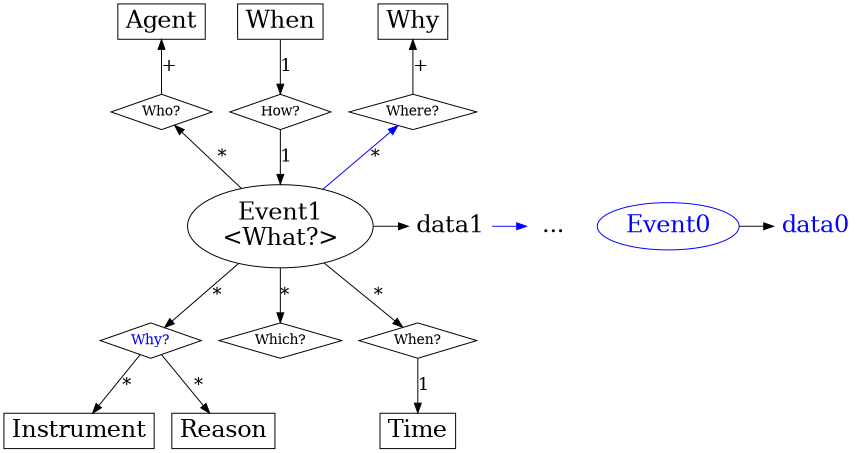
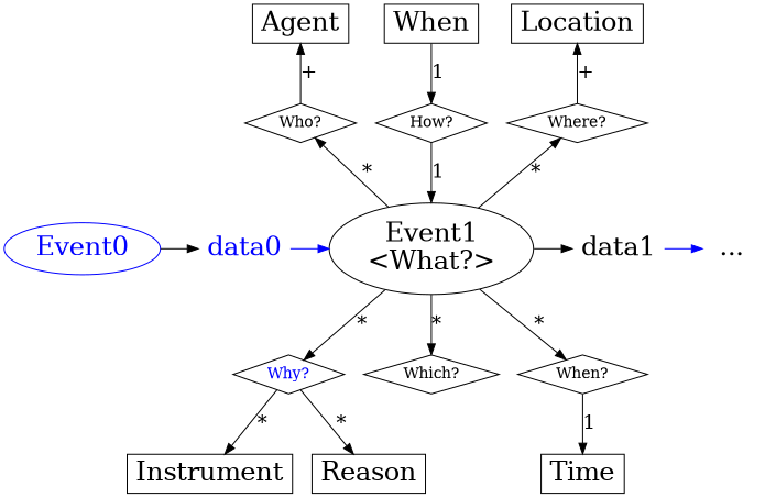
  digraph {
    fontname="DejaVu Serif"
    node [fontname="DejaVu Serif" fontsize=24 shape=box]
    edge [fontname="DejaVu Serif" fontsize=18]
    Agent
    n2 [label=When]
-   Location [label=Why]
+   Location
    n4 [label="Who?" shape=diamond fontsize=""]
    n5 [label="How?" shape=diamond fontsize=""]
    n6 [label="Where?" shape=diamond fontsize=""]
    Event0 [color=blue fontcolor=blue shape=oval]
    n8 [label="Event1\n<What?>" shape=oval]
    n9 [label="..." shape=plaintext]
    data1 [shape=plaintext]
    data0 [fontcolor=blue shape=plaintext]
    n12 [fontcolor=blue label="Why?" shape=diamond fontsize=""]
    n13 [label="Which?" shape=diamond fontsize=""]
    n14 [label="When?" shape=diamond fontsize=""]
    Instrument
    Time
    Reason
    subgraph sub_1 {
      rank=min
      Agent
      n2
      Location
    }
    subgraph sub_2 {
      rank=same
      n4
      n5
      n6
    }
    subgraph sub_3 {
      rank=same
      Event0
      n8
      n9
      data1
      data0
    }
    subgraph sub_4 {
      rank=same
      n12
      n13
      n14
    }
    subgraph sub_5 {
      rank=max
      Instrument
      Time
      Reason
    }
    Agent -> n4 [dir=back label="+"]
    n2 -> n5 [label=1]
    n4 -> n8 [dir=back label="*"]
    n5 -> n8 [label=1]
    n6 -> Location [label="+"]
    Event0 -> data0 [color=black]
-   n8 -> n6 [label="*" color=blue]
+   n8 -> n6 [label="*"]
    n8 -> data1
    n8 -> n12 [label="*"]
    n8 -> n13 [label="*"]
    n8 -> n14 [label="*"]
    data1 -> n9 [color=blue]
+   data0 -> n8 [color=blue]
    n12 -> Instrument [label="*"]
    n12 -> Reason [label="*"]
    n14 -> Time [label=1]
  }
